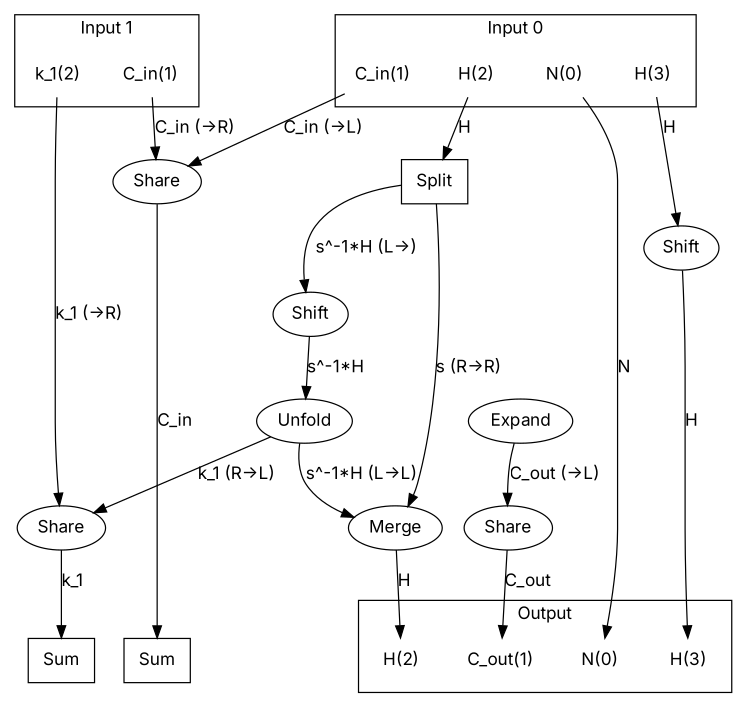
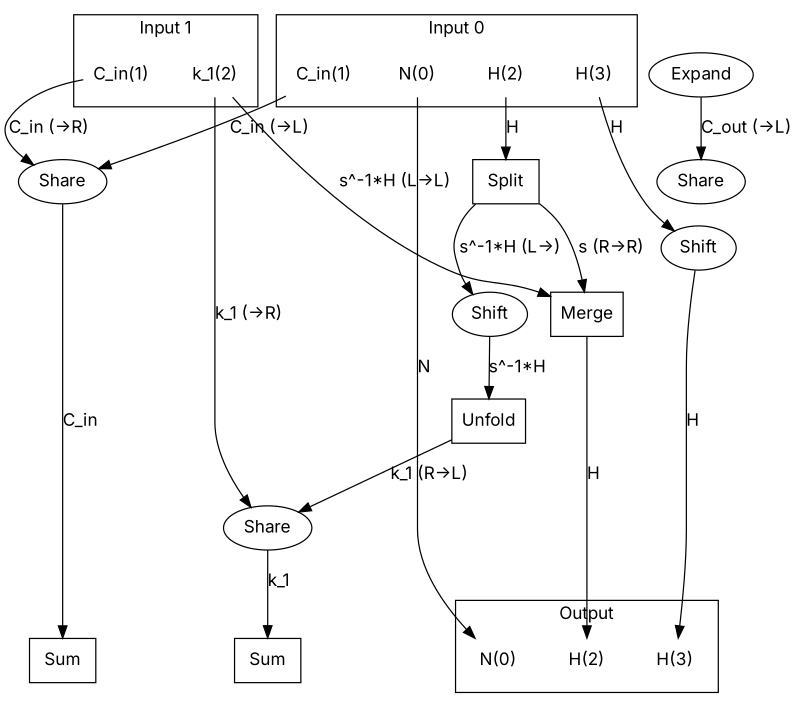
  digraph {
    fontname=Inter
    newrank=true
    node [fontname=Inter shape=none]
    edge [fontname=Inter]
    n1 [label=Sum shape=box]
    n2 [label=Sum shape=box]
    n3 [label="N(0)"]
-   n4 [label="C_out(1)"]
    n5 [label="H(2)"]
    n6 [label="H(3)"]
    n7 [label="N(0)"]
    n8 [label="C_in(1)"]
    n9 [label="H(2)"]
    n10 [label="H(3)"]
    n11 [label="C_in(1)"]
    n12 [label="k_1(2)"]
    n13 [label=Share shape=""]
    n14 [label=Split shape=box]
    n15 [label=Shift shape=""]
    n16 [label=Share shape=""]
    n17 [label=Shift shape=""]
-   n18 [label=Merge shape=""]
-   n19 [label=Unfold shape=""]
+   n18 [label=Merge shape=box]
+   n19 [label=Unfold shape=box]
    n20 [label=Share shape=""]
    n21 [label=Expand shape=""]
    subgraph sub_1 {
      rank=same
      n1
      n2
      n3
-     n4
      n5
      n6
    }
    subgraph sub_2 {
      rank=same
      n7
      n8
      n9
      n10
      n11
      n12
    }
    subgraph cluster_3 {
      label=Output
      n3
-     n4
      n5
      n6
    }
    subgraph cluster_4 {
      label="Input 0"
      n7
      n8
      n9
      n10
    }
    subgraph cluster_5 {
      label="Input 1"
      n11
      n12
    }
    n7 -> n3 [label=N]
    n8 -> n13 [label="C_in (->L)"]
    n9 -> n14 [label=H]
    n10 -> n15 [label=H]
    n11 -> n13 [label="C_in (->R)"]
    n12 -> n16 [label="k_1 (->R)"]
    n13 -> n2 [label=C_in]
    n14 -> n17 [label="s^-1*H (L->)"]
    n14 -> n18 [label="s (R->R)"]
    n15 -> n6 [label=H]
    n16 -> n1 [label=k_1]
    n17 -> n19 [label="s^-1*H"]
    n18 -> n5 [label=H]
    n19 -> n16 [label="k_1 (R->L)"]
-   n19 -> n18 [label="s^-1*H (L->L)"]
-   n20 -> n4 [label=C_out]
+   n12 -> n18 [label="s^-1*H (L->L)"]
    n21 -> n20 [label="C_out (->L)"]
  }
